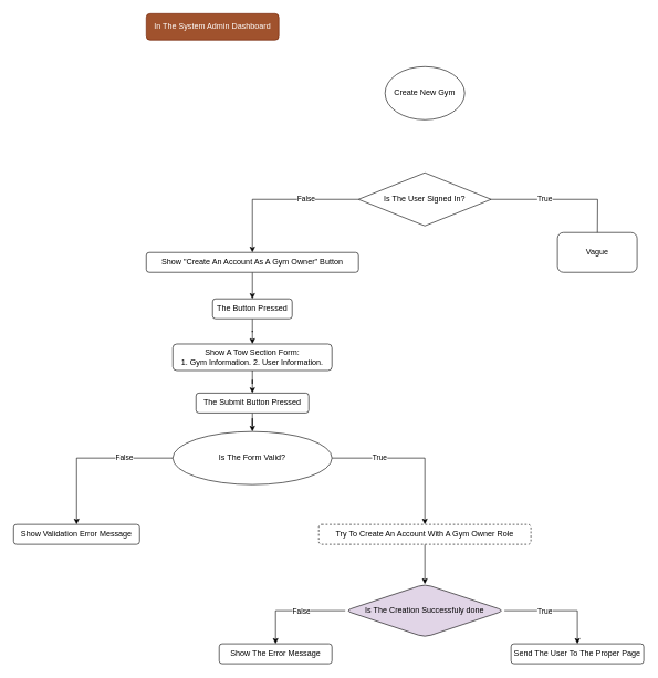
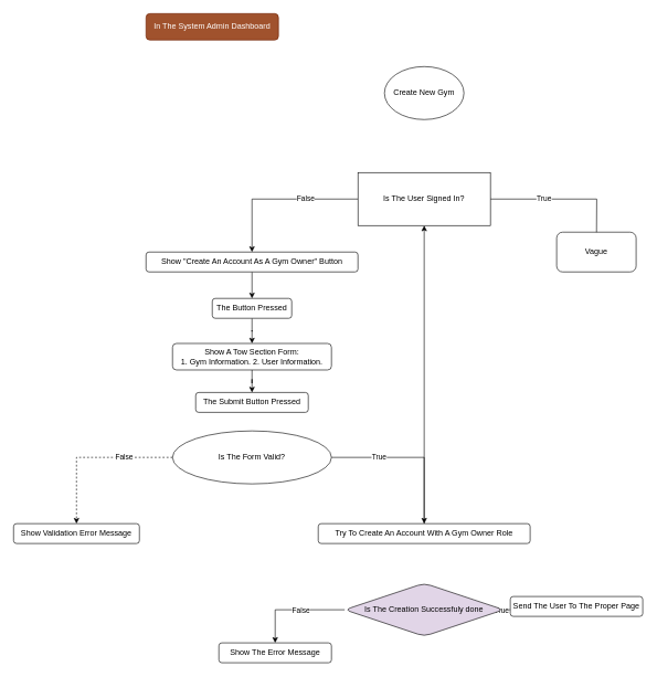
  <mxCell id="0" />
  <mxCell id="1" parent="0" />
  <mxCell id="2" value="Create New Gym" style="ellipse;whiteSpace=wrap;html=1;" vertex="1" parent="1"><mxGeometry x="580" y="100" width="120" height="80" as="geometry" /></mxCell>
  <mxCell id="3" style="edgeStyle=orthogonalEdgeStyle;rounded=0;orthogonalLoop=1;jettySize=auto;html=1;" edge="1" parent="1" source="7"><mxGeometry relative="1" as="geometry"><mxPoint x="900" y="380" as="targetPoint" /></mxGeometry></mxCell>
  <mxCell id="4" value="True" style="edgeLabel;html=1;align=center;verticalAlign=middle;resizable=0;points=[];" vertex="1" connectable="0" parent="3"><mxGeometry x="-0.336" y="2" relative="1" as="geometry"><mxPoint as="offset" /></mxGeometry></mxCell>
  <mxCell id="5" style="edgeStyle=orthogonalEdgeStyle;rounded=0;orthogonalLoop=1;jettySize=auto;html=1;exitX=0;exitY=0.5;exitDx=0;exitDy=0;" edge="1" parent="1" source="7" target="9"><mxGeometry relative="1" as="geometry"><mxPoint x="380" y="380" as="targetPoint" /></mxGeometry></mxCell>
  <mxCell id="6" value="False" style="edgeLabel;html=1;align=center;verticalAlign=middle;resizable=0;points=[];" vertex="1" connectable="0" parent="5"><mxGeometry x="-0.331" y="-1" relative="1" as="geometry"><mxPoint as="offset" /></mxGeometry></mxCell>
- <mxCell id="7" value="Is The User Signed In?" style="rhombus;whiteSpace=wrap;html=1;" vertex="1" parent="1"><mxGeometry x="540" y="260" width="200" height="80" as="geometry" /></mxCell>
+ <mxCell id="7" value="Is The User Signed In?" style="whiteSpace=wrap;html=1;rounded=0;" vertex="1" parent="1"><mxGeometry x="540" y="260" width="200" height="80" as="geometry" /></mxCell>
  <mxCell id="8" value="" style="edgeStyle=orthogonalEdgeStyle;rounded=0;orthogonalLoop=1;jettySize=auto;html=1;" edge="1" parent="1" source="9" target="11"><mxGeometry relative="1" as="geometry" /></mxCell>
  <mxCell id="9" value="Show &quot;Create An Account As A Gym Owner&quot; Button" style="rounded=1;whiteSpace=wrap;html=1;" vertex="1" parent="1"><mxGeometry x="220" y="380" width="320" height="30" as="geometry" /></mxCell>
  <mxCell id="10" value="" style="edgeStyle=orthogonalEdgeStyle;rounded=0;orthogonalLoop=1;jettySize=auto;html=1;" edge="1" parent="1" source="11" target="13"><mxGeometry relative="1" as="geometry" /></mxCell>
  <mxCell id="11" value="The Button Pressed" style="whiteSpace=wrap;html=1;rounded=1;" vertex="1" parent="1"><mxGeometry x="320" y="450" width="120" height="30" as="geometry" /></mxCell>
  <mxCell id="12" value="" style="edgeStyle=orthogonalEdgeStyle;rounded=0;orthogonalLoop=1;jettySize=auto;html=1;" edge="1" parent="1" source="13" target="15"><mxGeometry relative="1" as="geometry" /></mxCell>
  <mxCell id="13" value="Show A Tow Section Form:&lt;br&gt;1. Gym Information. 2. User Information." style="whiteSpace=wrap;html=1;rounded=1;" vertex="1" parent="1"><mxGeometry x="260" y="518" width="240" height="40" as="geometry" /></mxCell>
- <mxCell id="14" value="" style="edgeStyle=orthogonalEdgeStyle;rounded=0;orthogonalLoop=1;jettySize=auto;html=1;" edge="1" parent="1" source="15" target="20"><mxGeometry relative="1" as="geometry" /></mxCell>
  <mxCell id="15" value="The Submit&amp;nbsp;Button Pressed" style="whiteSpace=wrap;html=1;rounded=1;" vertex="1" parent="1"><mxGeometry x="295" y="592" width="170" height="30" as="geometry" /></mxCell>
  <mxCell id="16" style="edgeStyle=orthogonalEdgeStyle;rounded=0;orthogonalLoop=1;jettySize=auto;html=1;exitX=1;exitY=0.5;exitDx=0;exitDy=0;entryX=0.5;entryY=0;entryDx=0;entryDy=0;" edge="1" parent="1" source="20" target="22"><mxGeometry relative="1" as="geometry" /></mxCell>
  <mxCell id="17" value="True" style="edgeLabel;html=1;align=center;verticalAlign=middle;resizable=0;points=[];" vertex="1" connectable="0" parent="16"><mxGeometry x="-0.411" y="1" relative="1" as="geometry"><mxPoint as="offset" /></mxGeometry></mxCell>
- <mxCell id="18" style="edgeStyle=orthogonalEdgeStyle;rounded=0;orthogonalLoop=1;jettySize=auto;html=1;exitX=0;exitY=0.5;exitDx=0;exitDy=0;entryX=0.5;entryY=0;entryDx=0;entryDy=0;" edge="1" parent="1" source="20" target="23"><mxGeometry relative="1" as="geometry" /></mxCell>
+ <mxCell id="18" style="edgeStyle=orthogonalEdgeStyle;rounded=0;orthogonalLoop=1;jettySize=auto;html=1;exitX=0;exitY=0.5;exitDx=0;exitDy=0;entryX=0.5;entryY=0;entryDx=0;entryDy=0;dashed=1;" edge="1" parent="1" source="20" target="23"><mxGeometry relative="1" as="geometry" /></mxCell>
  <mxCell id="19" value="False" style="edgeLabel;html=1;align=center;verticalAlign=middle;resizable=0;points=[];" vertex="1" connectable="0" parent="18"><mxGeometry x="-0.399" y="-1" relative="1" as="geometry"><mxPoint as="offset" /></mxGeometry></mxCell>
  <mxCell id="20" value="Is The Form Valid?" style="ellipse;whiteSpace=wrap;html=1;" vertex="1" parent="1"><mxGeometry x="260" y="650" width="240" height="80" as="geometry" /></mxCell>
- <mxCell id="21" value="" style="edgeStyle=orthogonalEdgeStyle;rounded=0;orthogonalLoop=1;jettySize=auto;html=1;" edge="1" parent="1" source="22" target="28"><mxGeometry relative="1" as="geometry" /></mxCell>
- <mxCell id="22" value="Try To Create An Account With A Gym Owner Role" style="whiteSpace=wrap;html=1;rounded=1;dashed=1;" vertex="1" parent="1"><mxGeometry x="480" y="790" width="320" height="30" as="geometry" /></mxCell>
+ <mxCell id="21" value="" style="edgeStyle=orthogonalEdgeStyle;rounded=0;orthogonalLoop=1;jettySize=auto;html=1;" edge="1" parent="1" source="22" target="7"><mxGeometry relative="1" as="geometry" /></mxCell>
+ <mxCell id="22" value="Try To Create An Account With A Gym Owner Role" style="whiteSpace=wrap;html=1;rounded=1;" vertex="1" parent="1"><mxGeometry x="480" y="790" width="320" height="30" as="geometry" /></mxCell>
  <mxCell id="23" value="Show Validation Error Message" style="whiteSpace=wrap;html=1;rounded=1;" vertex="1" parent="1"><mxGeometry x="20" y="790" width="190" height="30" as="geometry" /></mxCell>
  <mxCell id="24" value="" style="edgeStyle=orthogonalEdgeStyle;rounded=0;orthogonalLoop=1;jettySize=auto;html=1;" edge="1" parent="1" source="28" target="29"><mxGeometry relative="1" as="geometry" /></mxCell>
  <mxCell id="25" value="True" style="edgeLabel;html=1;align=center;verticalAlign=middle;resizable=0;points=[];" vertex="1" connectable="0" parent="24"><mxGeometry x="-0.048" y="-1" relative="1" as="geometry"><mxPoint x="-16" y="-1" as="offset" /></mxGeometry></mxCell>
  <mxCell id="26" value="" style="edgeStyle=orthogonalEdgeStyle;rounded=0;orthogonalLoop=1;jettySize=auto;html=1;" edge="1" parent="1" source="28" target="30"><mxGeometry relative="1" as="geometry" /></mxCell>
  <mxCell id="27" value="False" style="edgeLabel;html=1;align=center;verticalAlign=middle;resizable=0;points=[];" vertex="1" connectable="0" parent="26"><mxGeometry x="-0.139" relative="1" as="geometry"><mxPoint as="offset" /></mxGeometry></mxCell>
  <mxCell id="28" value="Is The Creation Successfuly done" style="rhombus;whiteSpace=wrap;html=1;rounded=1;fillColor=#e1d5e7;" vertex="1" parent="1"><mxGeometry x="520" y="880" width="240" height="80" as="geometry" /></mxCell>
- <mxCell id="29" value="Send The User To The Proper Page" style="whiteSpace=wrap;html=1;rounded=1;" vertex="1" parent="1"><mxGeometry x="770" y="970" width="200" height="30" as="geometry" /></mxCell>
+ <mxCell id="29" value="Send The User To The Proper Page" style="whiteSpace=wrap;html=1;rounded=1;" vertex="1" parent="1"><mxGeometry x="770" y="900" width="200" height="30" as="geometry" /></mxCell>
  <mxCell id="30" value="Show The Error Message" style="whiteSpace=wrap;html=1;rounded=1;" vertex="1" parent="1"><mxGeometry x="330" y="970" width="170" height="30" as="geometry" /></mxCell>
  <mxCell id="31" value="Vague" style="rounded=1;whiteSpace=wrap;html=1;" vertex="1" parent="1"><mxGeometry x="840" y="350" width="120" height="60" as="geometry" /></mxCell>
  <mxCell id="32" value="In The System Admin Dashboard" style="rounded=1;whiteSpace=wrap;html=1;fillColor=#a0522d;fontColor=#ffffff;strokeColor=#6D1F00;" vertex="1" parent="1"><mxGeometry x="220" y="20" width="200" height="40" as="geometry" /></mxCell>
